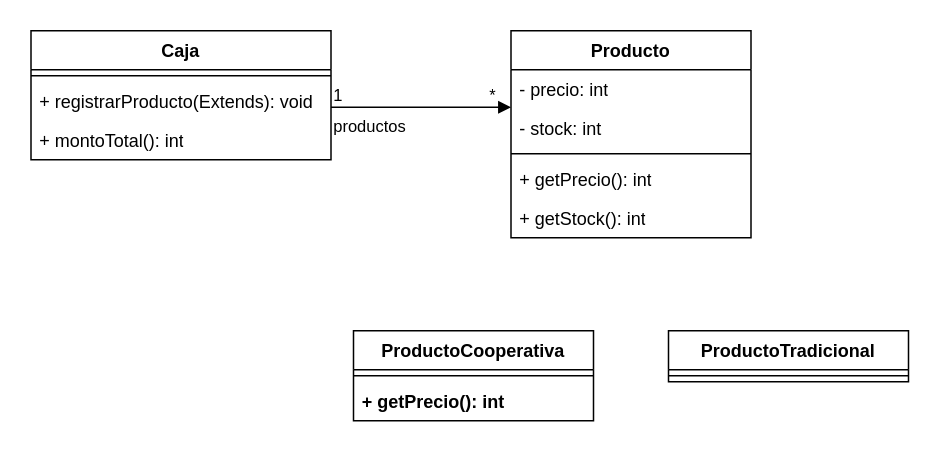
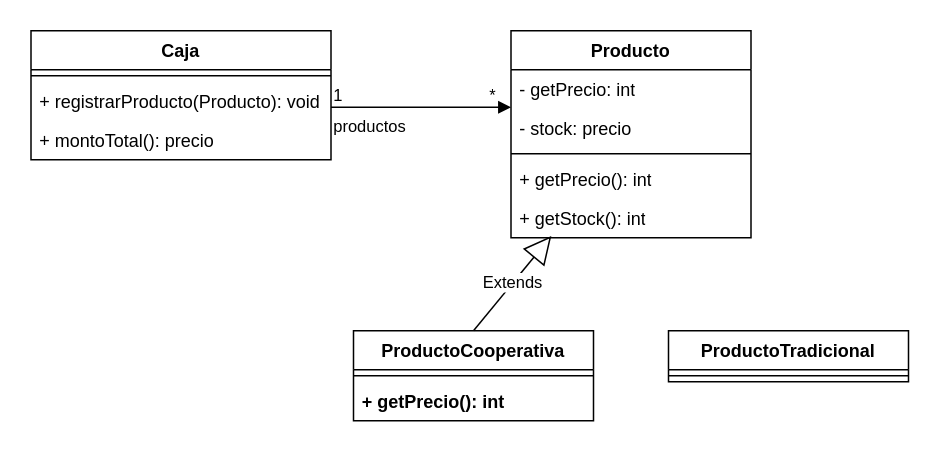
  <mxCell id="0" />
  <mxCell id="1" parent="0" />
  <mxCell id="2" value="Caja" style="swimlane;fontStyle=1;align=center;verticalAlign=top;childLayout=stackLayout;horizontal=1;startSize=26;horizontalStack=0;resizeParent=1;resizeParentMax=0;resizeLast=0;collapsible=1;marginBottom=0;whiteSpace=wrap;html=1;" parent="1" vertex="1"><mxGeometry x="20" y="20" width="200" height="86" as="geometry" /></mxCell>
  <mxCell id="3" value="" style="line;strokeWidth=1;fillColor=none;align=left;verticalAlign=middle;spacingTop=-1;spacingLeft=3;spacingRight=3;rotatable=0;labelPosition=right;points=[];portConstraint=eastwest;strokeColor=inherit;" parent="2" vertex="1"><mxGeometry y="26" width="200" height="8" as="geometry" /></mxCell>
- <mxCell id="4" value="+ registrarProducto(Extends): void" style="text;strokeColor=none;fillColor=none;align=left;verticalAlign=top;spacingLeft=4;spacingRight=4;overflow=hidden;rotatable=0;points=[[0,0.5],[1,0.5]];portConstraint=eastwest;whiteSpace=wrap;html=1;" parent="2" vertex="1"><mxGeometry y="34" width="200" height="26" as="geometry" /></mxCell>
- <mxCell id="5" value="+ montoTotal(): int" style="text;strokeColor=none;fillColor=none;align=left;verticalAlign=top;spacingLeft=4;spacingRight=4;overflow=hidden;rotatable=0;points=[[0,0.5],[1,0.5]];portConstraint=eastwest;whiteSpace=wrap;html=1;" vertex="1" parent="2"><mxGeometry y="60" width="200" height="26" as="geometry" /></mxCell>
+ <mxCell id="4" value="+ registrarProducto(Producto): void" style="text;strokeColor=none;fillColor=none;align=left;verticalAlign=top;spacingLeft=4;spacingRight=4;overflow=hidden;rotatable=0;points=[[0,0.5],[1,0.5]];portConstraint=eastwest;whiteSpace=wrap;html=1;" parent="2" vertex="1"><mxGeometry y="34" width="200" height="26" as="geometry" /></mxCell>
+ <mxCell id="5" value="+ montoTotal(): precio" style="text;strokeColor=none;fillColor=none;align=left;verticalAlign=top;spacingLeft=4;spacingRight=4;overflow=hidden;rotatable=0;points=[[0,0.5],[1,0.5]];portConstraint=eastwest;whiteSpace=wrap;html=1;" vertex="1" parent="2"><mxGeometry y="60" width="200" height="26" as="geometry" /></mxCell>
  <mxCell id="6" value="Producto" style="swimlane;fontStyle=1;align=center;verticalAlign=top;childLayout=stackLayout;horizontal=1;startSize=26;horizontalStack=0;resizeParent=1;resizeParentMax=0;resizeLast=0;collapsible=1;marginBottom=0;whiteSpace=wrap;html=1;" vertex="1" parent="1"><mxGeometry x="340" y="20" width="160" height="138" as="geometry" /></mxCell>
- <mxCell id="7" value="- precio: int" style="text;strokeColor=none;fillColor=none;align=left;verticalAlign=top;spacingLeft=4;spacingRight=4;overflow=hidden;rotatable=0;points=[[0,0.5],[1,0.5]];portConstraint=eastwest;whiteSpace=wrap;html=1;" vertex="1" parent="6"><mxGeometry y="26" width="160" height="26" as="geometry" /></mxCell>
- <mxCell id="8" value="- stock: int" style="text;strokeColor=none;fillColor=none;align=left;verticalAlign=top;spacingLeft=4;spacingRight=4;overflow=hidden;rotatable=0;points=[[0,0.5],[1,0.5]];portConstraint=eastwest;whiteSpace=wrap;html=1;" vertex="1" parent="6"><mxGeometry y="52" width="160" height="26" as="geometry" /></mxCell>
+ <mxCell id="7" value="- getPrecio: int" style="text;strokeColor=none;fillColor=none;align=left;verticalAlign=top;spacingLeft=4;spacingRight=4;overflow=hidden;rotatable=0;points=[[0,0.5],[1,0.5]];portConstraint=eastwest;whiteSpace=wrap;html=1;" vertex="1" parent="6"><mxGeometry y="26" width="160" height="26" as="geometry" /></mxCell>
+ <mxCell id="8" value="- stock: precio" style="text;strokeColor=none;fillColor=none;align=left;verticalAlign=top;spacingLeft=4;spacingRight=4;overflow=hidden;rotatable=0;points=[[0,0.5],[1,0.5]];portConstraint=eastwest;whiteSpace=wrap;html=1;" vertex="1" parent="6"><mxGeometry y="52" width="160" height="26" as="geometry" /></mxCell>
  <mxCell id="9" value="productos" style="endArrow=block;endFill=1;html=1;edgeStyle=orthogonalEdgeStyle;align=left;verticalAlign=top;rounded=0;" edge="1" parent="6"><mxGeometry x="-1" relative="1" as="geometry"><mxPoint x="-120" y="51" as="sourcePoint" /><mxPoint y="51" as="targetPoint" /></mxGeometry></mxCell>
  <mxCell id="10" value="1" style="edgeLabel;resizable=0;html=1;align=left;verticalAlign=bottom;" connectable="0" vertex="1" parent="9"><mxGeometry x="-1" relative="1" as="geometry" /></mxCell>
  <mxCell id="11" value="" style="line;strokeWidth=1;fillColor=none;align=left;verticalAlign=middle;spacingTop=-1;spacingLeft=3;spacingRight=3;rotatable=0;labelPosition=right;points=[];portConstraint=eastwest;strokeColor=inherit;" vertex="1" parent="6"><mxGeometry y="78" width="160" height="8" as="geometry" /></mxCell>
  <mxCell id="12" value="+ getPrecio(): int" style="text;strokeColor=none;fillColor=none;align=left;verticalAlign=top;spacingLeft=4;spacingRight=4;overflow=hidden;rotatable=0;points=[[0,0.5],[1,0.5]];portConstraint=eastwest;whiteSpace=wrap;html=1;" vertex="1" parent="6"><mxGeometry y="86" width="160" height="26" as="geometry" /></mxCell>
  <mxCell id="13" value="+ getStock(): int" style="text;strokeColor=none;fillColor=none;align=left;verticalAlign=top;spacingLeft=4;spacingRight=4;overflow=hidden;rotatable=0;points=[[0,0.5],[1,0.5]];portConstraint=eastwest;whiteSpace=wrap;html=1;" vertex="1" parent="6"><mxGeometry y="112" width="160" height="26" as="geometry" /></mxCell>
  <mxCell id="14" value="ProductoTradicional" style="swimlane;fontStyle=1;align=center;verticalAlign=top;childLayout=stackLayout;horizontal=1;startSize=26;horizontalStack=0;resizeParent=1;resizeParentMax=0;resizeLast=0;collapsible=1;marginBottom=0;whiteSpace=wrap;html=1;" vertex="1" parent="1"><mxGeometry x="445" y="220" width="160" height="34" as="geometry" /></mxCell>
  <mxCell id="15" value="" style="line;strokeWidth=1;fillColor=none;align=left;verticalAlign=middle;spacingTop=-1;spacingLeft=3;spacingRight=3;rotatable=0;labelPosition=right;points=[];portConstraint=eastwest;strokeColor=inherit;" vertex="1" parent="14"><mxGeometry y="26" width="160" height="8" as="geometry" /></mxCell>
  <mxCell id="16" value="ProductoCooperativa" style="swimlane;fontStyle=1;align=center;verticalAlign=top;childLayout=stackLayout;horizontal=1;startSize=26;horizontalStack=0;resizeParent=1;resizeParentMax=0;resizeLast=0;collapsible=1;marginBottom=0;whiteSpace=wrap;html=1;" vertex="1" parent="1"><mxGeometry x="235" y="220" width="160" height="60" as="geometry" /></mxCell>
  <mxCell id="17" value="" style="line;strokeWidth=1;fillColor=none;align=left;verticalAlign=middle;spacingTop=-1;spacingLeft=3;spacingRight=3;rotatable=0;labelPosition=right;points=[];portConstraint=eastwest;strokeColor=inherit;" vertex="1" parent="16"><mxGeometry y="26" width="160" height="8" as="geometry" /></mxCell>
  <mxCell id="18" value="&lt;b&gt;+ getPrecio(): int&lt;/b&gt;" style="text;strokeColor=none;fillColor=none;align=left;verticalAlign=top;spacingLeft=4;spacingRight=4;overflow=hidden;rotatable=0;points=[[0,0.5],[1,0.5]];portConstraint=eastwest;whiteSpace=wrap;html=1;" vertex="1" parent="16"><mxGeometry y="34" width="160" height="26" as="geometry" /></mxCell>
  <mxCell id="19" value="*" style="edgeLabel;resizable=0;html=1;align=left;verticalAlign=bottom;" connectable="0" vertex="1" parent="1"><mxGeometry x="324" y="71" as="geometry" /></mxCell>
+ <mxCell id="20" value="Extends" style="endArrow=block;endSize=16;endFill=0;html=1;rounded=0;exitX=0.5;exitY=0;exitDx=0;exitDy=0;entryX=0.168;entryY=0.956;entryDx=0;entryDy=0;entryPerimeter=0;" edge="1" parent="1" source="16" target="13"><mxGeometry width="160" relative="1" as="geometry"><mxPoint x="230" y="140" as="sourcePoint" /><mxPoint x="383" y="130" as="targetPoint" /></mxGeometry></mxCell>
